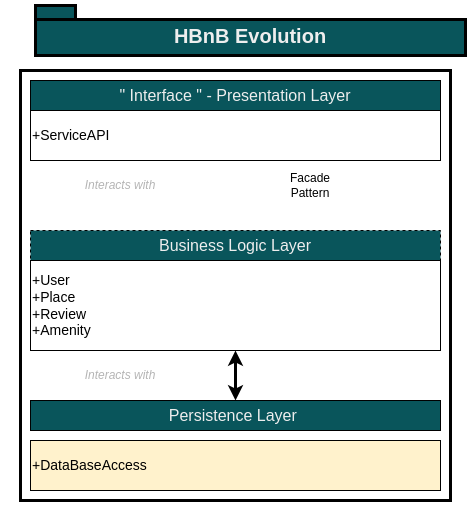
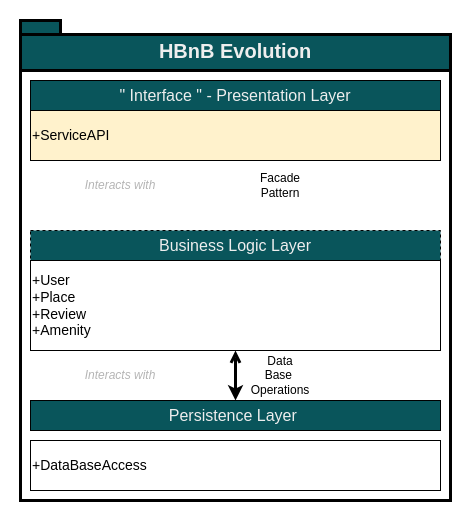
  <mxCell id="0" />
  <mxCell id="1" parent="0" />
- <mxCell id="2" value="&lt;font style=&quot;font-size: 20px;&quot;&gt;HBnB Evolution&lt;/font&gt;" style="shape=folder;fontStyle=1;spacingTop=10;tabWidth=40;tabHeight=14;tabPosition=left;html=1;whiteSpace=wrap;strokeColor=#000000;fontColor=#EEEEEE;fillColor=#09555B;strokeWidth=3;" parent="1" vertex="1"><mxGeometry x="35" y="5" width="430" height="50" as="geometry" /></mxCell>
+ <mxCell id="2" value="&lt;font style=&quot;font-size: 20px;&quot;&gt;HBnB Evolution&lt;/font&gt;" style="shape=folder;fontStyle=1;spacingTop=10;tabWidth=40;tabHeight=14;tabPosition=left;html=1;whiteSpace=wrap;strokeColor=#000000;fontColor=#EEEEEE;fillColor=#09555B;strokeWidth=3;" parent="1" vertex="1"><mxGeometry x="20" y="20" width="430" height="50" as="geometry" /></mxCell>
  <mxCell id="3" value="" style="html=1;whiteSpace=wrap;strokeWidth=3;" parent="1" vertex="1"><mxGeometry x="20" y="70" width="430" height="430" as="geometry" /></mxCell>
  <mxCell id="4" value="&lt;font style=&quot;font-size: 16px;&quot;&gt;&quot; Interface &quot; - Presentation Layer&lt;/font&gt;" style="html=1;whiteSpace=wrap;strokeColor=#000000;fontColor=#EEEEEE;fillColor=#09555B;" parent="1" vertex="1"><mxGeometry x="30" y="80" width="410" height="30" as="geometry" /></mxCell>
  <mxCell id="5" value="&lt;font style=&quot;font-size: 16px;&quot;&gt;Business Logic Layer&lt;/font&gt;" style="html=1;whiteSpace=wrap;strokeColor=#000000;fontColor=#EEEEEE;fillColor=#09555B;dashed=1;" parent="1" vertex="1"><mxGeometry x="30" y="230" width="410" height="30" as="geometry" /></mxCell>
  <mxCell id="6" value="&lt;font style=&quot;font-size: 16px;&quot;&gt;Persistence Layer&amp;nbsp;&lt;/font&gt;" style="html=1;whiteSpace=wrap;strokeColor=#000000;fontColor=#EEEEEE;fillColor=#09555B;" parent="1" vertex="1"><mxGeometry x="30" y="400" width="410" height="30" as="geometry" /></mxCell>
- <mxCell id="7" value="&lt;font style=&quot;font-size: 14px;&quot;&gt;+ServiceAPI&lt;/font&gt;" style="html=1;whiteSpace=wrap;align=left;" parent="1" vertex="1"><mxGeometry x="30" y="110" width="410" height="50" as="geometry" /></mxCell>
+ <mxCell id="7" value="&lt;font style=&quot;font-size: 14px;&quot;&gt;+ServiceAPI&lt;/font&gt;" style="html=1;whiteSpace=wrap;align=left;fillColor=#fff2cc;" parent="1" vertex="1"><mxGeometry x="30" y="110" width="410" height="50" as="geometry" /></mxCell>
  <mxCell id="8" value="&lt;font style=&quot;font-size: 14px;&quot;&gt;+User&lt;/font&gt;&lt;div style=&quot;font-size: 14px;&quot;&gt;&lt;font style=&quot;font-size: 14px;&quot;&gt;+Place&lt;/font&gt;&lt;/div&gt;&lt;div style=&quot;font-size: 14px;&quot;&gt;&lt;font style=&quot;font-size: 14px;&quot;&gt;+Review&lt;/font&gt;&lt;/div&gt;&lt;div style=&quot;font-size: 14px;&quot;&gt;&lt;font style=&quot;font-size: 14px;&quot;&gt;+Amenity&lt;/font&gt;&lt;/div&gt;" style="html=1;whiteSpace=wrap;align=left;" parent="1" vertex="1"><mxGeometry x="30" y="260" width="410" height="90" as="geometry" /></mxCell>
- <mxCell id="9" value="&lt;font style=&quot;font-size: 14px;&quot;&gt;+DataBaseAccess&lt;/font&gt;" style="html=1;whiteSpace=wrap;align=left;fillColor=#fff2cc;" parent="1" vertex="1"><mxGeometry x="30" y="440" width="410" height="50" as="geometry" /></mxCell>
- <mxCell id="11" value="&lt;font color=&quot;#000000&quot;&gt;Facade Pattern&lt;/font&gt;" style="text;html=1;align=center;verticalAlign=middle;whiteSpace=wrap;rounded=0;fontColor=#EEEEEE;" parent="1" vertex="1"><mxGeometry x="280" y="170" width="60" height="30" as="geometry" /></mxCell>
- <mxCell id="12" value="" style="endArrow=classic;startArrow=classic;html=1;rounded=0;strokeColor=#000000;strokeWidth=3;exitX=0.5;exitY=0;exitDx=0;exitDy=0;entryX=0.5;entryY=1;entryDx=0;entryDy=0;" parent="1" source="6" target="8" edge="1"><mxGeometry width="50" height="50" relative="1" as="geometry"><mxPoint x="190" y="400" as="sourcePoint" /><mxPoint x="240" y="350" as="targetPoint" /></mxGeometry></mxCell>
+ <mxCell id="9" value="&lt;font style=&quot;font-size: 14px;&quot;&gt;+DataBaseAccess&lt;/font&gt;" style="html=1;whiteSpace=wrap;align=left;" parent="1" vertex="1"><mxGeometry x="30" y="440" width="410" height="50" as="geometry" /></mxCell>
+ <mxCell id="10" value="Data Base&amp;nbsp;&lt;div&gt;Operations&lt;/div&gt;" style="text;html=1;align=center;verticalAlign=middle;whiteSpace=wrap;rounded=0;fontColor=#000000;" parent="1" vertex="1"><mxGeometry x="250" y="360" width="60" height="30" as="geometry" /></mxCell>
+ <mxCell id="11" value="&lt;font color=&quot;#000000&quot;&gt;Facade Pattern&lt;/font&gt;" style="text;html=1;align=center;verticalAlign=middle;whiteSpace=wrap;rounded=0;fontColor=#EEEEEE;" parent="1" vertex="1"><mxGeometry x="250" y="170" width="60" height="30" as="geometry" /></mxCell>
+ <mxCell id="12" value="" style="endArrow=open;startArrow=classic;html=1;rounded=0;strokeColor=#000000;strokeWidth=3;exitX=0.5;exitY=0;exitDx=0;exitDy=0;entryX=0.5;entryY=1;entryDx=0;entryDy=0;" parent="1" source="6" target="8" edge="1"><mxGeometry width="50" height="50" relative="1" as="geometry"><mxPoint x="190" y="400" as="sourcePoint" /><mxPoint x="240" y="350" as="targetPoint" /></mxGeometry></mxCell>
  <mxCell id="13" value="&lt;i&gt;Interacts with&lt;/i&gt;" style="text;html=1;align=center;verticalAlign=middle;whiteSpace=wrap;rounded=0;fontColor=#B5B5B5;" parent="1" vertex="1"><mxGeometry x="70" y="170" width="100" height="30" as="geometry" /></mxCell>
  <mxCell id="14" value="&lt;i&gt;Interacts with&lt;/i&gt;" style="text;html=1;align=center;verticalAlign=middle;whiteSpace=wrap;rounded=0;fontColor=#B5B5B5;" parent="1" vertex="1"><mxGeometry x="70" y="360" width="100" height="30" as="geometry" /></mxCell>
